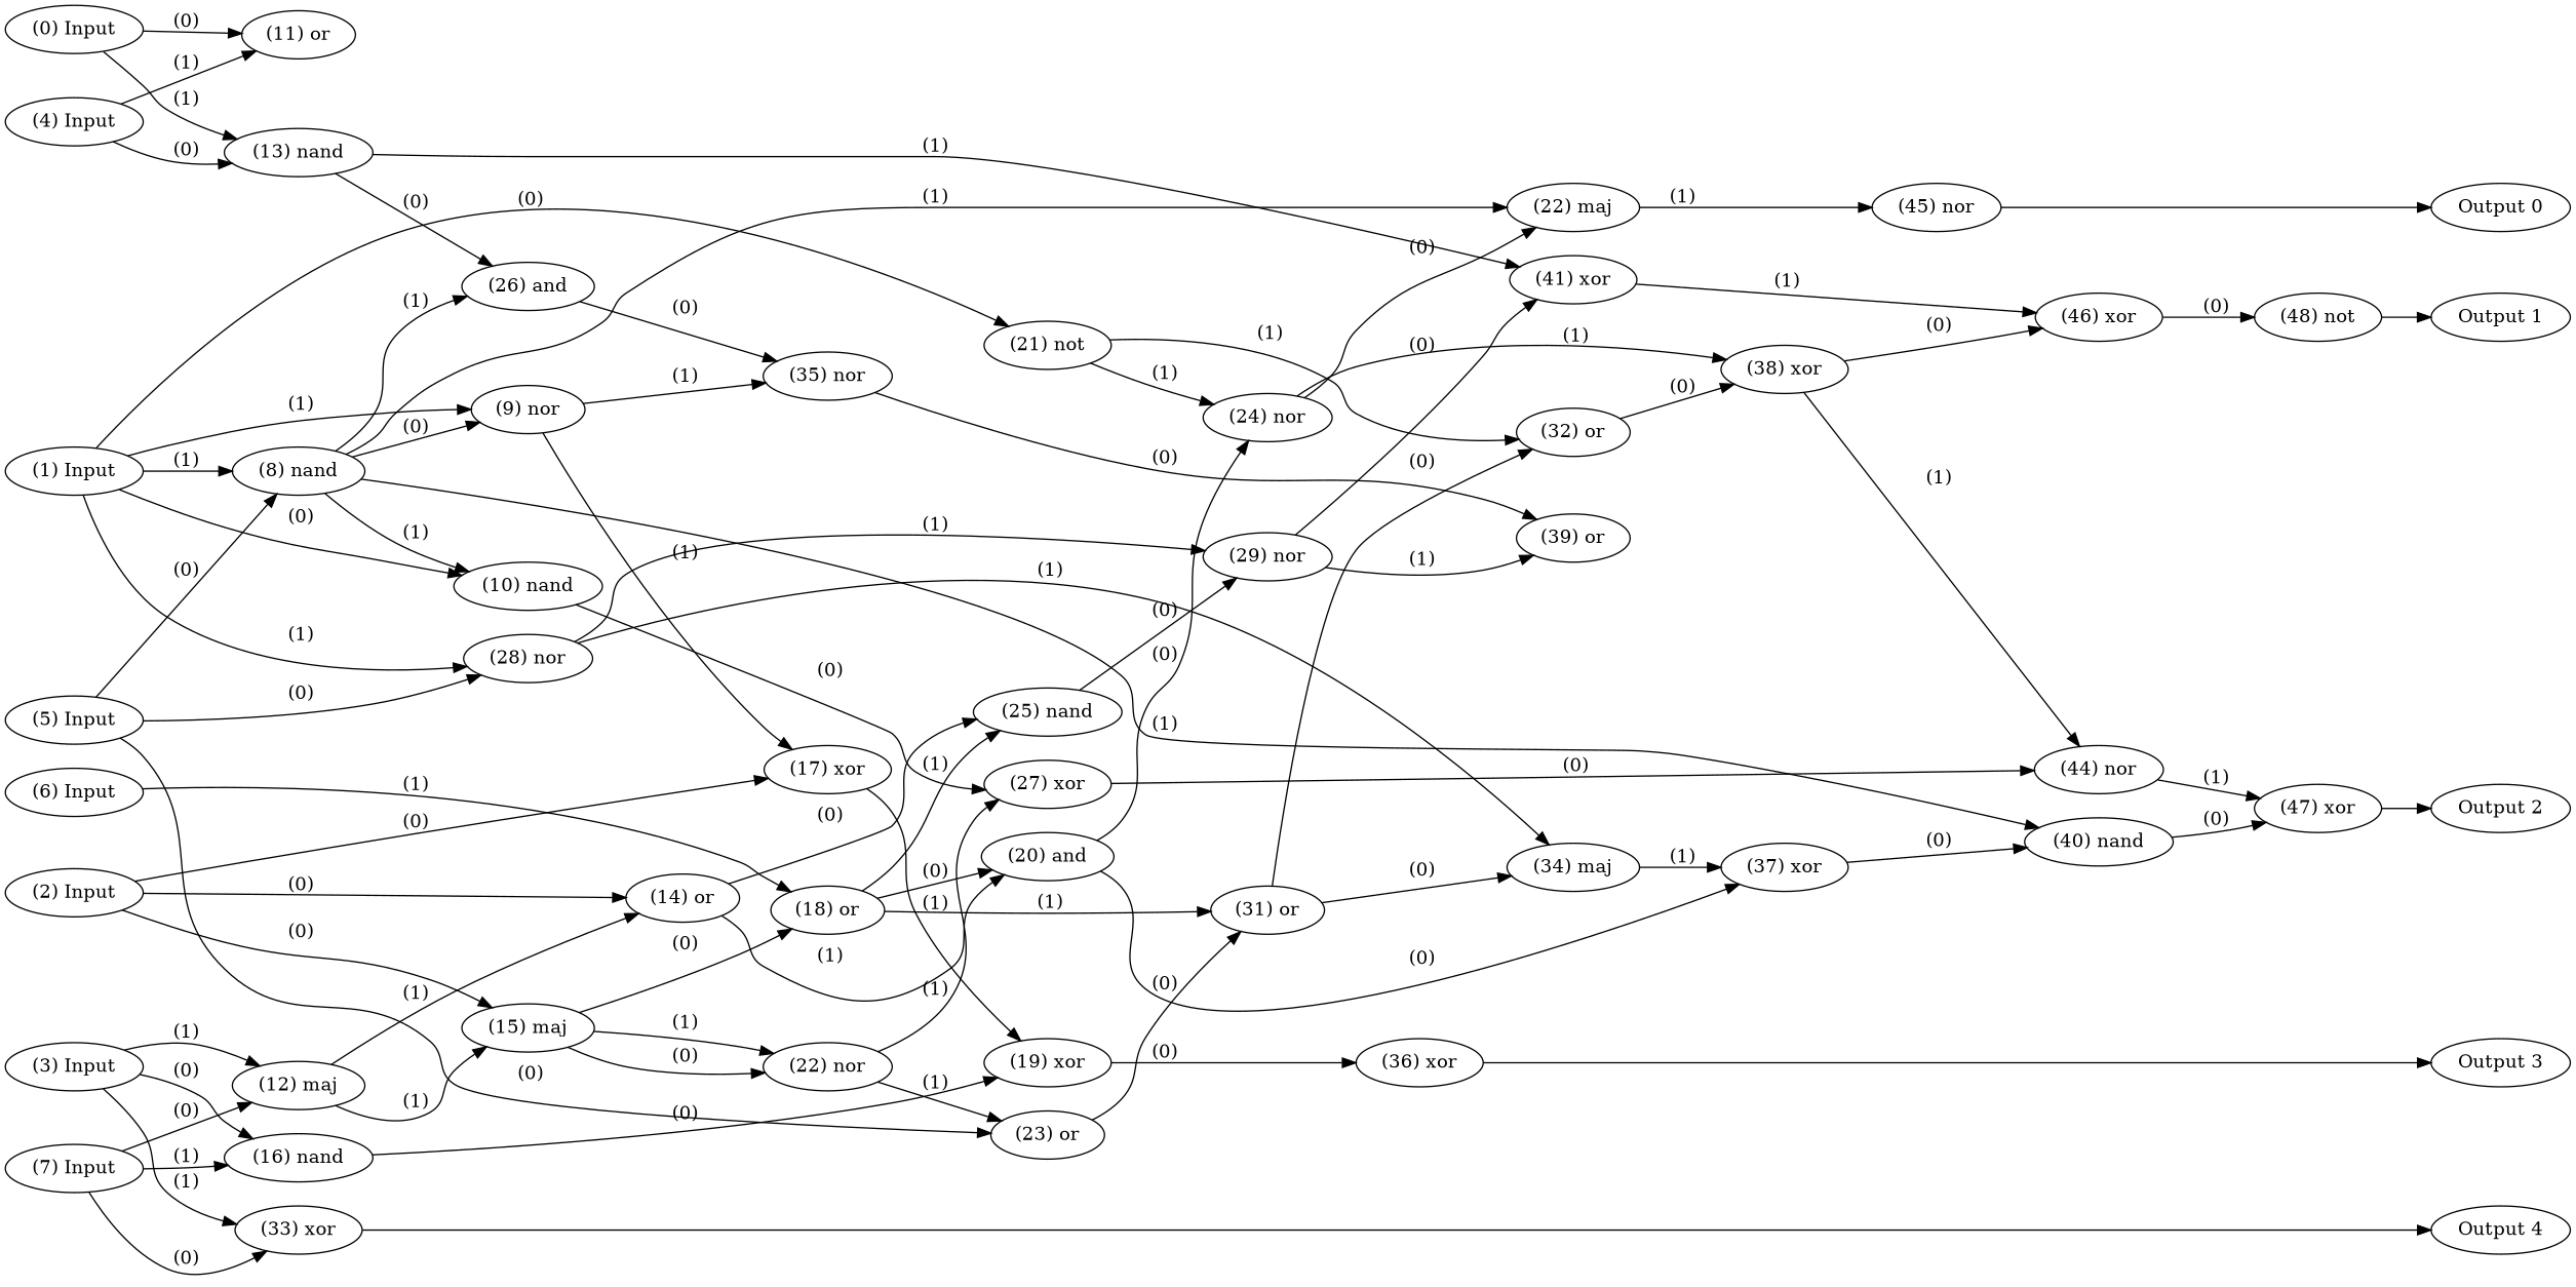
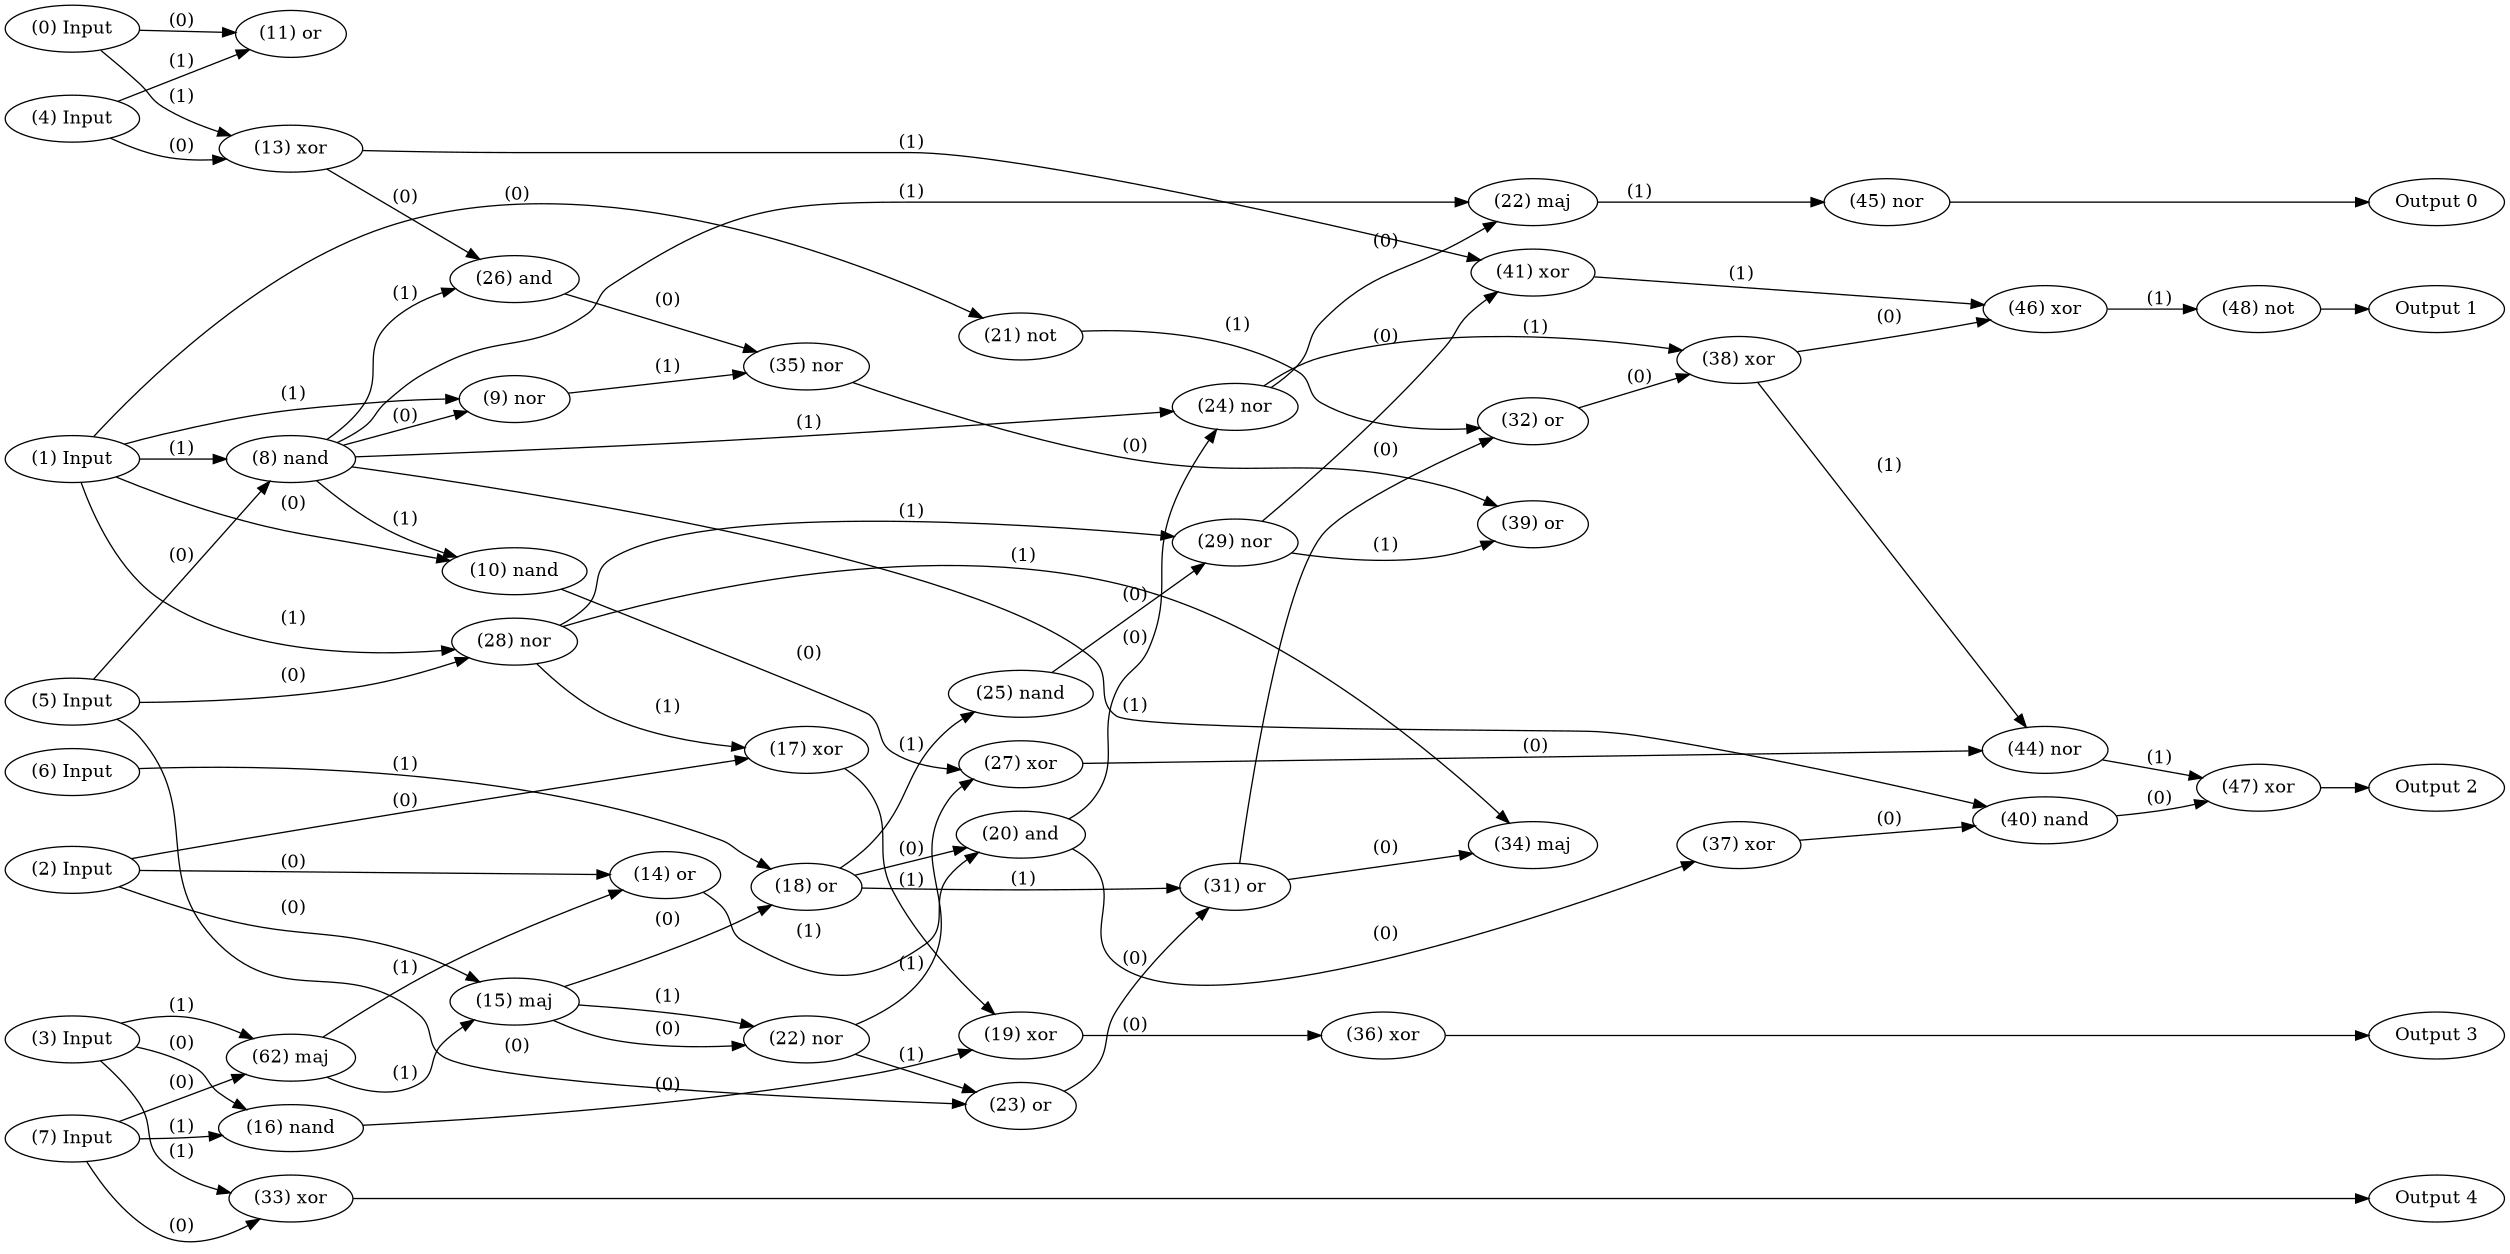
  digraph {
    rankdir=LR
    node [color=black fontcolor=black labelfontcolor=black]
    edge [bold=true color=black fontcolor=black labelfontcolor=black]
    n1 [label="(0) Input"]
    n2 [label="(1) Input"]
    n3 [label="(2) Input"]
    n4 [label="(3) Input"]
    n5 [label="(4) Input"]
    n6 [label="(5) Input"]
    n7 [label="(6) Input"]
    n8 [label="(7) Input"]
    n9 [label="Output 0"]
    n10 [label="Output 1"]
    n11 [label="Output 2"]
    n12 [label="Output 3"]
    n13 [label="Output 4"]
    n14 [label="(11) or"]
-   n15 [label="(13) nand"]
+   n15 [label="(13) xor"]
    n16 [label="(8) nand"]
    n17 [label="(9) nor"]
    n18 [label="(10) nand"]
    n19 [label="(21) not"]
    n20 [label="(28) nor"]
    n21 [label="(14) or"]
    n22 [label="(15) maj"]
    n23 [label="(17) xor"]
-   n24 [label="(12) maj"]
+   n24 [label="(62) maj"]
    n25 [label="(16) nand"]
    n26 [label="(33) xor"]
    n27 [label="(23) or"]
    n28 [label="(18) or"]
    n29 [label="(26) and"]
    n30 [label="(41) xor"]
    n31 [label="(24) nor"]
    n32 [label="(40) nand"]
    n33 [label="(22) maj"]
    n34 [label="(35) nor"]
    n35 [label="(27) xor"]
    n36 [label="(32) or"]
    n37 [label="(29) nor"]
    n38 [label="(34) maj"]
    n39 [label="(20) and"]
    n40 [label="(25) nand"]
    n41 [label="(22) nor"]
    n42 [label="(19) xor"]
    n43 [label="(31) or"]
    n44 [label="(38) xor"]
    n45 [label="(47) xor"]
    n46 [label="(45) nor"]
    n47 [label="(39) or"]
    n48 [label="(44) nor"]
    n49 [label="(46) xor"]
    n50 [label="(37) xor"]
    n51 [label="(36) xor"]
    n52 [label="(48) not"]
    subgraph sub_1 {
      rank=source
      n1
      n2
      n3
      n4
      n5
      n6
      n7
      n8
    }
    subgraph sub_2 {
      rank=max
      n9
      n10
      n11
      n12
      n13
    }
    n1 -> n14 [label=" (0)"]
    n1 -> n15 [label=" (1)"]
    n2 -> n16 [label=" (1)"]
    n2 -> n17 [label=" (1)"]
    n2 -> n18 [label=" (0)"]
    n2 -> n19 [label=" (0)"]
    n2 -> n20 [label=" (1)"]
    n3 -> n21 [label=" (0)"]
    n3 -> n22 [label=" (0)"]
    n3 -> n23 [label=" (0)"]
    n4 -> n24 [label=" (1)"]
    n4 -> n25 [label=" (0)"]
    n4 -> n26 [label=" (1)"]
    n5 -> n14 [label=" (1)"]
    n5 -> n15 [label=" (0)"]
    n6 -> n16 [label=" (0)"]
    n6 -> n20 [label=" (0)"]
    n6 -> n27 [label=" (0)"]
    n7 -> n28 [label=" (1)"]
    n8 -> n24 [label=" (0)"]
    n8 -> n25 [label=" (1)"]
    n8 -> n26 [label=" (0)"]
    n15 -> n29 [label=" (0)"]
    n15 -> n30 [label=" (1)"]
    n16 -> n17 [label=" (0)"]
    n16 -> n18 [label=" (1)"]
    n16 -> n29 [label=" (1)"]
-   n19 -> n31 [label=" (1)"]
+   n16 -> n31 [label=" (1)"]
    n16 -> n32 [label=" (1)"]
    n16 -> n33 [label=" (1)"]
-   n17 -> n23 [label=" (1)"]
+   n20 -> n23 [label=" (1)"]
    n17 -> n34 [label=" (1)"]
    n18 -> n35 [label=" (0)"]
    n19 -> n36 [label=" (1)"]
    n20 -> n37 [label=" (1)"]
    n20 -> n38 [label=" (1)"]
    n21 -> n39 [label=" (1)"]
-   n21 -> n40 [label=" (0)"]
    n22 -> n28 [label=" (0)"]
    n22 -> n41 [label=" (0)"]
    n22 -> n41 [label=" (1)"]
    n23 -> n42 [label=" (1)"]
    n24 -> n21 [label=" (1)"]
    n24 -> n22 [label=" (1)"]
    n25 -> n42 [label=" (0)"]
    n26 -> n13
    n27 -> n43 [label=" (0)"]
    n28 -> n39 [label=" (0)"]
    n28 -> n40 [label=" (1)"]
    n28 -> n43 [label=" (1)"]
    n29 -> n34 [label=" (0)"]
    n30 -> n49 [label=" (1)"]
    n31 -> n33 [label=" (0)"]
    n31 -> n44 [label=" (1)"]
    n32 -> n45 [label=" (0)"]
    n33 -> n46 [label=" (1)"]
    n34 -> n47 [label=" (0)"]
    n35 -> n48 [label=" (0)"]
    n36 -> n44 [label=" (0)"]
    n37 -> n30 [label=" (0)"]
    n37 -> n47 [label=" (1)"]
-   n38 -> n50 [label=" (1)"]
    n39 -> n31 [label=" (0)"]
    n39 -> n50 [label=" (0)"]
    n40 -> n37 [label=" (0)"]
    n41 -> n27 [label=" (1)"]
    n41 -> n35 [label=" (1)"]
    n42 -> n51 [label=" (0)"]
    n43 -> n36 [label=" (0)"]
    n43 -> n38 [label=" (0)"]
    n44 -> n48 [label=" (1)"]
    n44 -> n49 [label=" (0)"]
    n45 -> n11
    n46 -> n9
    n48 -> n45 [label=" (1)"]
-   n49 -> n52 [label=" (0)"]
+   n49 -> n52 [label=" (1)"]
    n50 -> n32 [label=" (0)"]
    n51 -> n12
    n52 -> n10
  }
